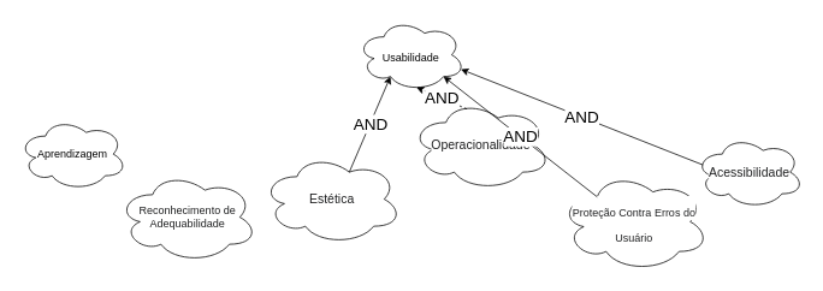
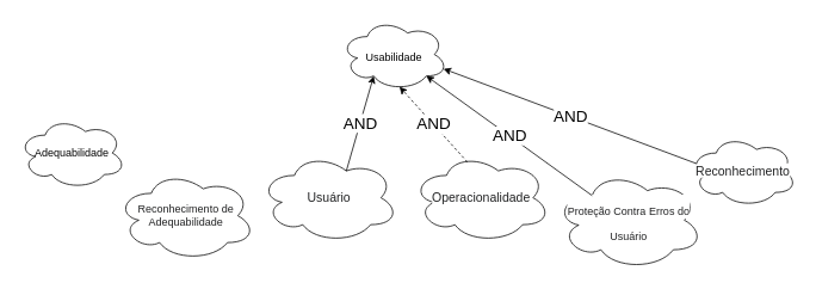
  <mxCell id="0" />
  <mxCell id="1" parent="0" />
- <mxCell id="2" value="&lt;font color=&quot;#000000&quot; style=&quot;font-size: 12px&quot;&gt;Usabilidade&lt;/font&gt;" style="ellipse;shape=cloud;whiteSpace=wrap;html=1;imageBorder=none;labelBackgroundColor=none;fontSize=24;fontColor=#007FFF;strokeColor=#000000;fillColor=none;" vertex="1" parent="1"><mxGeometry x="395" y="20" width="120" height="80" as="geometry" /></mxCell>
- <mxCell id="3" value="Aprendizagem" style="ellipse;shape=cloud;whiteSpace=wrap;html=1;imageBorder=none;" vertex="1" parent="1"><mxGeometry x="20" y="130" width="120" height="80" as="geometry" /></mxCell>
+ <mxCell id="2" value="&lt;font color=&quot;#000000&quot; style=&quot;font-size: 12px&quot;&gt;Usabilidade&lt;/font&gt;" style="ellipse;shape=cloud;whiteSpace=wrap;html=1;imageBorder=none;labelBackgroundColor=none;fontSize=24;fontColor=#007FFF;strokeColor=#000000;fillColor=none;" vertex="1" parent="1"><mxGeometry x="380" y="20" width="120" height="80" as="geometry" /></mxCell>
+ <mxCell id="3" value="Adequabilidade" style="ellipse;shape=cloud;whiteSpace=wrap;html=1;imageBorder=none;" vertex="1" parent="1"><mxGeometry x="20" y="130" width="120" height="80" as="geometry" /></mxCell>
  <mxCell id="4" value="&lt;span style=&quot;color: rgb(32, 33, 34); font-family: sans-serif; text-align: left; background-color: rgb(255, 255, 255);&quot;&gt;&lt;font style=&quot;font-size: 12px;&quot;&gt;Reconhecimento de Adequabilidade&lt;/font&gt;&lt;/span&gt;" style="ellipse;shape=cloud;whiteSpace=wrap;html=1;imageBorder=none;" vertex="1" parent="1"><mxGeometry x="130" y="190" width="154.55" height="100" as="geometry" /></mxCell>
- <mxCell id="5" value="&lt;span style=&quot;color: rgb(32, 33, 34); font-family: sans-serif; font-size: 14px; text-align: left; background-color: rgb(255, 255, 255);&quot;&gt;Estética&lt;/span&gt;" style="ellipse;shape=cloud;whiteSpace=wrap;html=1;imageBorder=none;" vertex="1" parent="1"><mxGeometry x="290" y="170" width="154.55" height="100" as="geometry" /></mxCell>
- <mxCell id="6" value="&lt;span style=&quot;color: rgb(32, 33, 34); font-family: sans-serif; font-size: 14px; text-align: left; background-color: rgb(255, 255, 255);&quot;&gt;Operacionalidade&lt;/span&gt;" style="ellipse;shape=cloud;whiteSpace=wrap;html=1;imageBorder=none;" vertex="1" parent="1"><mxGeometry x="455" y="110" width="154.55" height="100" as="geometry" /></mxCell>
+ <mxCell id="5" value="&lt;span style=&quot;color: rgb(32, 33, 34); font-family: sans-serif; font-size: 14px; text-align: left; background-color: rgb(255, 255, 255);&quot;&gt;Usuário&lt;/span&gt;" style="ellipse;shape=cloud;whiteSpace=wrap;html=1;imageBorder=none;" vertex="1" parent="1"><mxGeometry x="290" y="170" width="154.55" height="100" as="geometry" /></mxCell>
+ <mxCell id="6" value="&lt;span style=&quot;color: rgb(32, 33, 34); font-family: sans-serif; font-size: 14px; text-align: left; background-color: rgb(255, 255, 255);&quot;&gt;Operacionalidade&lt;/span&gt;" style="ellipse;shape=cloud;whiteSpace=wrap;html=1;imageBorder=none;" vertex="1" parent="1"><mxGeometry x="460" y="170" width="154.55" height="100" as="geometry" /></mxCell>
  <mxCell id="7" value="&lt;span style=&quot;color: rgb(32, 33, 34); font-family: sans-serif; text-align: left; background-color: rgb(255, 255, 255);&quot;&gt;&lt;font style=&quot;font-size: 12px;&quot;&gt;Proteção Contra Erros do Usuário&lt;/font&gt;&lt;/span&gt;" style="ellipse;shape=cloud;whiteSpace=wrap;html=1;imageBorder=none;labelBackgroundColor=none;fontSize=24;fontColor=#007FFF;strokeColor=#000000;fillColor=none;" vertex="1" parent="1"><mxGeometry x="620" y="190" width="165" height="110" as="geometry" /></mxCell>
- <mxCell id="8" value="&lt;span style=&quot;color: rgb(32, 33, 34); font-family: sans-serif; font-size: 14px; text-align: left; background-color: rgb(255, 255, 255);&quot;&gt;Acessibilidade&lt;/span&gt;" style="ellipse;shape=cloud;whiteSpace=wrap;html=1;imageBorder=none;" vertex="1" parent="1"><mxGeometry x="770" y="150" width="120" height="80" as="geometry" /></mxCell>
+ <mxCell id="8" value="&lt;span style=&quot;color: rgb(32, 33, 34); font-family: sans-serif; font-size: 14px; text-align: left; background-color: rgb(255, 255, 255);&quot;&gt;Reconhecimento&lt;/span&gt;" style="ellipse;shape=cloud;whiteSpace=wrap;html=1;imageBorder=none;" vertex="1" parent="1"><mxGeometry x="770" y="150" width="120" height="80" as="geometry" /></mxCell>
  <mxCell id="9" value="&lt;font style=&quot;font-size: 18px;&quot;&gt;AND&lt;/font&gt;" style="endArrow=classic;html=1;rounded=0;fontSize=9;fontColor=#000000;entryX=0.31;entryY=0.8;entryDx=0;entryDy=0;entryPerimeter=0;exitX=0.625;exitY=0.2;exitDx=0;exitDy=0;exitPerimeter=0;" edge="1" parent="1" source="5" target="2"><mxGeometry relative="1" as="geometry"><mxPoint x="236.594" y="220" as="sourcePoint" /><mxPoint x="405.6" y="91.6" as="targetPoint" /></mxGeometry></mxCell>
  <mxCell id="10" value="&lt;font style=&quot;font-size: 18px;&quot;&gt;AND&lt;/font&gt;" style="endArrow=classic;html=1;rounded=0;fontSize=9;fontColor=#000000;entryX=0.55;entryY=0.95;entryDx=0;entryDy=0;entryPerimeter=0;exitX=0.4;exitY=0.1;exitDx=0;exitDy=0;exitPerimeter=0;dashed=1;" edge="1" parent="1" source="6" target="2"><mxGeometry relative="1" as="geometry"><mxPoint x="396.594" y="200" as="sourcePoint" /><mxPoint x="427.2" y="94" as="targetPoint" /></mxGeometry></mxCell>
  <mxCell id="11" value="&lt;font style=&quot;font-size: 18px;&quot;&gt;AND&lt;/font&gt;" style="endArrow=classic;html=1;rounded=0;fontSize=9;fontColor=#000000;entryX=0.8;entryY=0.8;entryDx=0;entryDy=0;entryPerimeter=0;exitX=0.25;exitY=0.25;exitDx=0;exitDy=0;exitPerimeter=0;" edge="1" parent="1" source="7" target="2"><mxGeometry relative="1" as="geometry"><mxPoint x="531.82" y="190" as="sourcePoint" /><mxPoint x="456" y="106" as="targetPoint" /></mxGeometry></mxCell>
  <mxCell id="12" value="&lt;font style=&quot;font-size: 18px;&quot;&gt;AND&lt;/font&gt;" style="endArrow=classic;html=1;rounded=0;fontSize=9;fontColor=#000000;entryX=0.96;entryY=0.7;entryDx=0;entryDy=0;entryPerimeter=0;exitX=0.07;exitY=0.4;exitDx=0;exitDy=0;exitPerimeter=0;" edge="1" parent="1" source="8" target="2"><mxGeometry relative="1" as="geometry"><mxPoint x="715.25" y="173.5" as="sourcePoint" /><mxPoint x="530" y="40" as="targetPoint" /></mxGeometry></mxCell>
